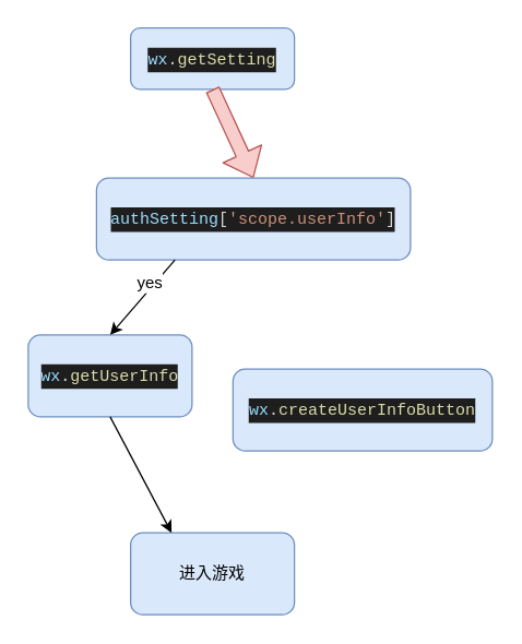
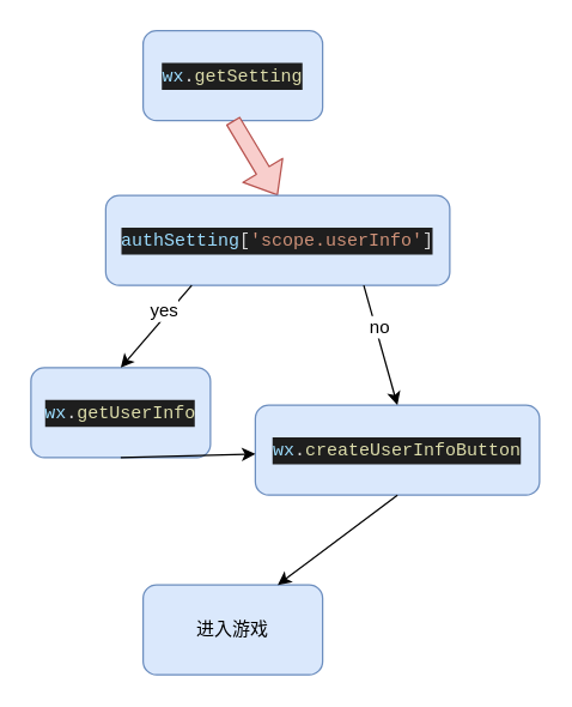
  <mxCell id="0" />
  <mxCell id="1" parent="0" />
- <mxCell id="2" value="&lt;div style=&quot;color: rgb(212 , 212 , 212) ; background-color: rgb(30 , 30 , 30) ; font-family: &amp;#34;menlo&amp;#34; , &amp;#34;monaco&amp;#34; , &amp;#34;courier new&amp;#34; , monospace ; line-height: 18px ; white-space: pre&quot;&gt;&lt;span style=&quot;color: #9cdcfe&quot;&gt;wx&lt;/span&gt;.&lt;span style=&quot;color: #dcdcaa&quot;&gt;getSetting&lt;/span&gt;&lt;/div&gt;" style="rounded=1;whiteSpace=wrap;html=1;fillColor=#dae8fc;strokeColor=#6c8ebf;" vertex="1" parent="1"><mxGeometry x="95" y="20" width="120" height="45" as="geometry" /></mxCell>
+ <mxCell id="2" value="&lt;div style=&quot;color: rgb(212 , 212 , 212) ; background-color: rgb(30 , 30 , 30) ; font-family: &amp;#34;menlo&amp;#34; , &amp;#34;monaco&amp;#34; , &amp;#34;courier new&amp;#34; , monospace ; line-height: 18px ; white-space: pre&quot;&gt;&lt;span style=&quot;color: #9cdcfe&quot;&gt;wx&lt;/span&gt;.&lt;span style=&quot;color: #dcdcaa&quot;&gt;getSetting&lt;/span&gt;&lt;/div&gt;" style="rounded=1;whiteSpace=wrap;html=1;fillColor=#dae8fc;strokeColor=#6c8ebf;" vertex="1" parent="1"><mxGeometry x="95" y="20" width="120" height="60" as="geometry" /></mxCell>
  <mxCell id="3" value="" style="shape=flexArrow;endArrow=classic;html=1;entryX=0.5;entryY=0;entryDx=0;entryDy=0;exitX=0.5;exitY=1;exitDx=0;exitDy=0;fillColor=#f8cecc;strokeColor=#b85450;" edge="1" parent="1" source="2" target="4"><mxGeometry width="50" height="50" relative="1" as="geometry"><mxPoint x="-140" y="260" as="sourcePoint" /><mxPoint x="40" y="160" as="targetPoint" /></mxGeometry></mxCell>
  <mxCell id="4" value="&lt;div style=&quot;color: rgb(212 , 212 , 212) ; background-color: rgb(30 , 30 , 30) ; font-family: &amp;#34;menlo&amp;#34; , &amp;#34;monaco&amp;#34; , &amp;#34;courier new&amp;#34; , monospace ; line-height: 18px ; white-space: pre&quot;&gt;&lt;span style=&quot;color: #9cdcfe&quot;&gt;authSetting&lt;/span&gt;[&lt;span style=&quot;color: #ce9178&quot;&gt;'scope.userInfo'&lt;/span&gt;]&lt;/div&gt;" style="rounded=1;whiteSpace=wrap;html=1;fillColor=#dae8fc;strokeColor=#6c8ebf;" vertex="1" parent="1"><mxGeometry x="70" y="130" width="230" height="60" as="geometry" /></mxCell>
  <mxCell id="5" value="&lt;div style=&quot;color: rgb(212 , 212 , 212) ; background-color: rgb(30 , 30 , 30) ; font-family: &amp;#34;menlo&amp;#34; , &amp;#34;monaco&amp;#34; , &amp;#34;courier new&amp;#34; , monospace ; line-height: 18px ; white-space: pre&quot;&gt;&lt;span style=&quot;color: #9cdcfe&quot;&gt;wx&lt;/span&gt;.&lt;span style=&quot;color: #dcdcaa&quot;&gt;getUserInfo&lt;/span&gt;&lt;/div&gt;" style="rounded=1;whiteSpace=wrap;html=1;fillColor=#dae8fc;strokeColor=#6c8ebf;" vertex="1" parent="1"><mxGeometry x="20" y="245" width="120" height="60" as="geometry" /></mxCell>
  <mxCell id="6" value="&lt;div style=&quot;color: rgb(212 , 212 , 212) ; background-color: rgb(30 , 30 , 30) ; font-family: &amp;#34;menlo&amp;#34; , &amp;#34;monaco&amp;#34; , &amp;#34;courier new&amp;#34; , monospace ; line-height: 18px ; white-space: pre&quot;&gt;&lt;span style=&quot;color: #9cdcfe&quot;&gt;wx&lt;/span&gt;.&lt;span style=&quot;color: #dcdcaa&quot;&gt;createUserInfoButton&lt;/span&gt;&lt;/div&gt;" style="rounded=1;whiteSpace=wrap;html=1;fillColor=#dae8fc;strokeColor=#6c8ebf;" vertex="1" parent="1"><mxGeometry x="170" y="270" width="190" height="60" as="geometry" /></mxCell>
  <mxCell id="7" value="" style="endArrow=classic;html=1;exitX=0.25;exitY=1;exitDx=0;exitDy=0;entryX=0.5;entryY=0;entryDx=0;entryDy=0;" edge="1" parent="1" source="4" target="5"><mxGeometry width="50" height="50" relative="1" as="geometry"><mxPoint x="0" y="400" as="sourcePoint" /><mxPoint x="50" y="350" as="targetPoint" /></mxGeometry></mxCell>
  <mxCell id="8" value="yes" style="text;html=1;resizable=0;points=[];align=center;verticalAlign=middle;labelBackgroundColor=#ffffff;" vertex="1" connectable="0" parent="7"><mxGeometry x="-0.309" y="-4" relative="1" as="geometry"><mxPoint as="offset" /></mxGeometry></mxCell>
+ <mxCell id="9" value="" style="endArrow=classic;html=1;exitX=0.75;exitY=1;exitDx=0;exitDy=0;entryX=0.5;entryY=0;entryDx=0;entryDy=0;" edge="1" parent="1" source="4" target="6"><mxGeometry width="50" height="50" relative="1" as="geometry"><mxPoint x="0" y="400" as="sourcePoint" /><mxPoint x="50" y="350" as="targetPoint" /></mxGeometry></mxCell>
+ <mxCell id="10" value="no" style="text;html=1;resizable=0;points=[];align=center;verticalAlign=middle;labelBackgroundColor=#ffffff;" vertex="1" connectable="0" parent="9"><mxGeometry x="-0.305" y="1" relative="1" as="geometry"><mxPoint x="1" as="offset" /></mxGeometry></mxCell>
  <mxCell id="11" value="进入游戏" style="rounded=1;whiteSpace=wrap;html=1;fillColor=#dae8fc;strokeColor=#6c8ebf;" vertex="1" parent="1"><mxGeometry x="95" y="390" width="120" height="60" as="geometry" /></mxCell>
- <mxCell id="12" value="" style="endArrow=classic;html=1;exitX=0.5;exitY=1;exitDx=0;exitDy=0;entryX=0.25;entryY=0;entryDx=0;entryDy=0;" edge="1" parent="1" source="5" target="11"><mxGeometry width="50" height="50" relative="1" as="geometry"><mxPoint x="0" y="540" as="sourcePoint" /><mxPoint x="50" y="490" as="targetPoint" /></mxGeometry></mxCell>
+ <mxCell id="12" value="" style="endArrow=classic;html=1;exitX=0.5;exitY=1;exitDx=0;exitDy=0;" edge="1" parent="1" source="5" target="6"><mxGeometry width="50" height="50" relative="1" as="geometry"><mxPoint x="0" y="540" as="sourcePoint" /><mxPoint x="50" y="490" as="targetPoint" /></mxGeometry></mxCell>
+ <mxCell id="13" value="" style="endArrow=classic;html=1;exitX=0.5;exitY=1;exitDx=0;exitDy=0;entryX=0.75;entryY=0;entryDx=0;entryDy=0;" edge="1" parent="1" source="6" target="11"><mxGeometry width="50" height="50" relative="1" as="geometry"><mxPoint x="-10" y="620" as="sourcePoint" /><mxPoint x="40" y="570" as="targetPoint" /></mxGeometry></mxCell>
